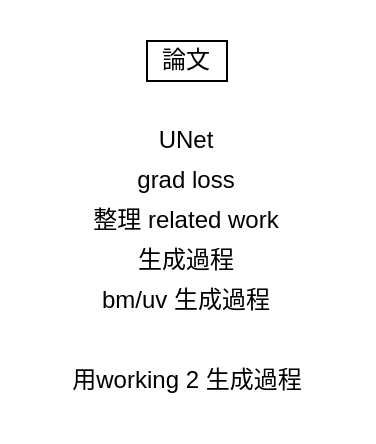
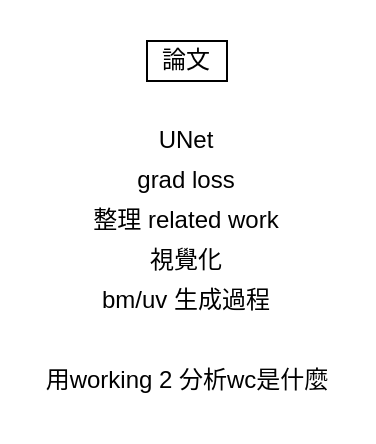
  <mxCell id="0" />
  <mxCell id="1" parent="0" />
  <mxCell id="2" value="論文" style="rounded=0;whiteSpace=wrap;html=1;" parent="1" vertex="1"><mxGeometry x="73" y="20" width="40" height="20" as="geometry" /></mxCell>
  <mxCell id="3" value="UNet" style="rounded=0;whiteSpace=wrap;html=1;shadow=0;strokeWidth=1;strokeColor=none;" parent="1" vertex="1"><mxGeometry x="63" y="60" width="60" height="20" as="geometry" /></mxCell>
  <mxCell id="4" value="grad loss" style="rounded=0;whiteSpace=wrap;html=1;shadow=0;strokeWidth=1;strokeColor=none;" parent="1" vertex="1"><mxGeometry x="63" y="80" width="60" height="20" as="geometry" /></mxCell>
  <mxCell id="5" value="整理 related work" style="rounded=0;whiteSpace=wrap;html=1;shadow=0;strokeWidth=1;strokeColor=none;" parent="1" vertex="1"><mxGeometry x="38" y="100" width="110" height="20" as="geometry" /></mxCell>
- <mxCell id="6" value="生成過程" style="rounded=0;whiteSpace=wrap;html=1;shadow=0;strokeWidth=1;strokeColor=none;" parent="1" vertex="1"><mxGeometry x="38" y="120" width="110" height="20" as="geometry" /></mxCell>
+ <mxCell id="6" value="視覺化" style="rounded=0;whiteSpace=wrap;html=1;shadow=0;strokeWidth=1;strokeColor=none;" parent="1" vertex="1"><mxGeometry x="38" y="120" width="110" height="20" as="geometry" /></mxCell>
  <mxCell id="7" value="bm/uv 生成過程" style="rounded=0;whiteSpace=wrap;html=1;shadow=0;strokeWidth=1;strokeColor=none;" parent="1" vertex="1"><mxGeometry x="38" y="140" width="110" height="20" as="geometry" /></mxCell>
- <mxCell id="8" value="用working 2 生成過程" style="rounded=0;whiteSpace=wrap;html=1;shadow=0;strokeWidth=1;strokeColor=none;" parent="1" vertex="1"><mxGeometry x="20.5" y="180" width="145" height="20" as="geometry" /></mxCell>
+ <mxCell id="8" value="用working 2 分析wc是什麼" style="rounded=0;whiteSpace=wrap;html=1;shadow=0;strokeWidth=1;strokeColor=none;" parent="1" vertex="1"><mxGeometry x="20.5" y="180" width="145" height="20" as="geometry" /></mxCell>
